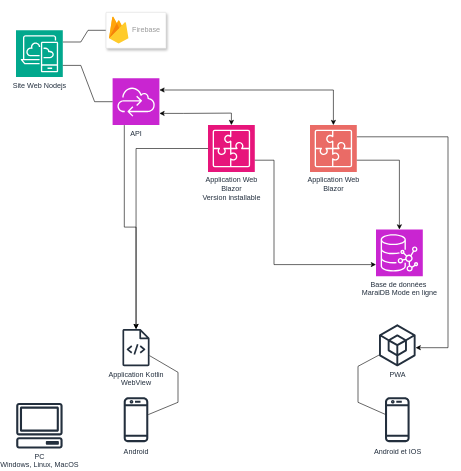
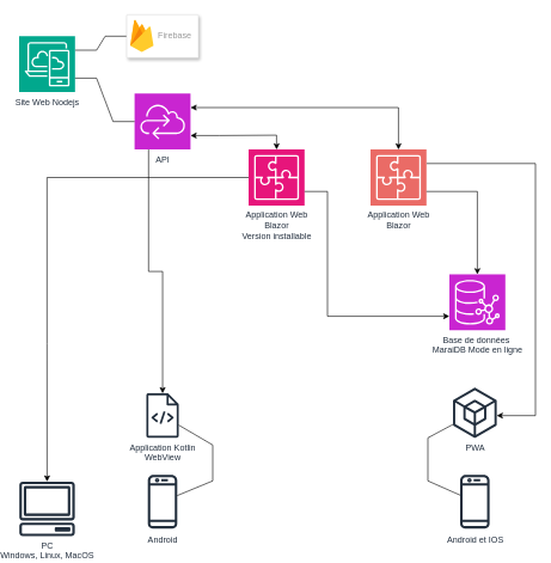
  <mxCell id="0" />
  <mxCell id="1" parent="0" />
  <mxCell id="2" style="rounded=0;orthogonalLoop=1;jettySize=auto;html=1;exitX=1;exitY=0.25;exitDx=0;exitDy=0;exitPerimeter=0;entryX=0;entryY=0.5;entryDx=0;entryDy=0;edgeStyle=entityRelationEdgeStyle;startArrow=none;startFill=0;endArrow=none;endFill=0;" edge="1" parent="1" source="3" target="6"><mxGeometry relative="1" as="geometry" /></mxCell>
  <mxCell id="3" value="Site Web Nodejs" style="sketch=0;points=[[0,0,0],[0.25,0,0],[0.5,0,0],[0.75,0,0],[1,0,0],[0,1,0],[0.25,1,0],[0.5,1,0],[0.75,1,0],[1,1,0],[0,0.25,0],[0,0.5,0],[0,0.75,0],[1,0.25,0],[1,0.5,0],[1,0.75,0]];outlineConnect=0;fontColor=#232F3E;fillColor=#01A88D;strokeColor=#ffffff;dashed=0;verticalLabelPosition=bottom;verticalAlign=top;align=center;html=1;fontSize=12;fontStyle=0;aspect=fixed;shape=mxgraph.aws4.resourceIcon;resIcon=mxgraph.aws4.desktop_and_app_streaming;" vertex="1" parent="1"><mxGeometry x="20" y="50" width="78" height="78" as="geometry" /></mxCell>
  <mxCell id="4" style="rounded=0;orthogonalLoop=1;jettySize=auto;html=1;exitX=0.25;exitY=1;exitDx=0;exitDy=0;exitPerimeter=0;edgeStyle=orthogonalEdgeStyle;" edge="1" parent="1" source="5" target="20"><mxGeometry relative="1" as="geometry" /></mxCell>
  <mxCell id="5" value="&lt;div&gt;API&lt;/div&gt;&lt;div&gt;&lt;br&gt;&lt;/div&gt;" style="sketch=0;points=[[0,0,0],[0.25,0,0],[0.5,0,0],[0.75,0,0],[1,0,0],[0,1,0],[0.25,1,0],[0.5,1,0],[0.75,1,0],[1,1,0],[0,0.25,0],[0,0.5,0],[0,0.75,0],[1,0.25,0],[1,0.5,0],[1,0.75,0]];outlineConnect=0;fontColor=#232F3E;fillColor=#C925D1;strokeColor=#ffffff;dashed=0;verticalLabelPosition=bottom;verticalAlign=top;align=center;html=1;fontSize=12;fontStyle=0;aspect=fixed;shape=mxgraph.aws4.resourceIcon;resIcon=mxgraph.aws4.cloud_control_api;" vertex="1" parent="1"><mxGeometry x="181" y="130" width="78" height="78" as="geometry" /></mxCell>
  <mxCell id="6" value="" style="strokeColor=#dddddd;shadow=1;strokeWidth=1;rounded=1;absoluteArcSize=1;arcSize=2;" vertex="1" parent="1"><mxGeometry x="170" y="20" width="100" height="60" as="geometry" /></mxCell>
  <mxCell id="7" value="Firebase" style="sketch=0;dashed=0;connectable=0;html=1;fillColor=#5184F3;strokeColor=none;shape=mxgraph.gcp2.firebase;part=1;labelPosition=right;verticalLabelPosition=middle;align=left;verticalAlign=middle;spacingLeft=5;fontColor=#999999;fontSize=12;" vertex="1" parent="6"><mxGeometry width="32.4" height="45" relative="1" as="geometry"><mxPoint x="5" y="7" as="offset" /></mxGeometry></mxCell>
  <mxCell id="8" style="edgeStyle=entityRelationEdgeStyle;rounded=0;orthogonalLoop=1;jettySize=auto;html=1;exitX=1;exitY=0.75;exitDx=0;exitDy=0;exitPerimeter=0;entryX=0;entryY=0.5;entryDx=0;entryDy=0;entryPerimeter=0;endArrow=none;endFill=0;" edge="1" parent="1" source="3" target="5"><mxGeometry relative="1" as="geometry" /></mxCell>
- <mxCell id="9" style="edgeStyle=orthogonalEdgeStyle;rounded=0;orthogonalLoop=1;jettySize=auto;html=1;exitX=0;exitY=0.5;exitDx=0;exitDy=0;exitPerimeter=0;" edge="1" parent="1" source="10" target="20"><mxGeometry relative="1" as="geometry" /></mxCell>
+ <mxCell id="9" style="edgeStyle=orthogonalEdgeStyle;rounded=0;orthogonalLoop=1;jettySize=auto;html=1;exitX=0;exitY=0.5;exitDx=0;exitDy=0;exitPerimeter=0;" edge="1" parent="1" source="10" target="22"><mxGeometry relative="1" as="geometry" /></mxCell>
  <mxCell id="10" value="&lt;div&gt;Application Web&lt;/div&gt;&lt;div&gt;Blazor&lt;br&gt;&lt;/div&gt;&lt;div&gt;Version installable&lt;br&gt; &lt;/div&gt;" style="sketch=0;points=[[0,0,0],[0.25,0,0],[0.5,0,0],[0.75,0,0],[1,0,0],[0,1,0],[0.25,1,0],[0.5,1,0],[0.75,1,0],[1,1,0],[0,0.25,0],[0,0.5,0],[0,0.75,0],[1,0.25,0],[1,0.5,0],[1,0.75,0]];outlineConnect=0;fontColor=#232F3E;fillColor=#E7157B;strokeColor=#ffffff;dashed=0;verticalLabelPosition=bottom;verticalAlign=top;align=center;html=1;fontSize=12;fontStyle=0;aspect=fixed;shape=mxgraph.aws4.resourceIcon;resIcon=mxgraph.aws4.application_integration;" vertex="1" parent="1"><mxGeometry x="340" y="208" width="78" height="78" as="geometry" /></mxCell>
  <mxCell id="11" style="edgeStyle=orthogonalEdgeStyle;rounded=0;orthogonalLoop=1;jettySize=auto;html=1;exitX=1;exitY=0.25;exitDx=0;exitDy=0;exitPerimeter=0;" edge="1" parent="1" source="12" target="19"><mxGeometry relative="1" as="geometry"><Array as="points"><mxPoint x="740" y="228" /><mxPoint x="740" y="579" /></Array></mxGeometry></mxCell>
  <mxCell id="12" value="&lt;div&gt;Application Web&lt;/div&gt;&lt;div&gt;Blazor&lt;br&gt;&lt;/div&gt;" style="sketch=0;points=[[0,0,0],[0.25,0,0],[0.5,0,0],[0.75,0,0],[1,0,0],[0,1,0],[0.25,1,0],[0.5,1,0],[0.75,1,0],[1,1,0],[0,0.25,0],[0,0.5,0],[0,0.75,0],[1,0.25,0],[1,0.5,0],[1,0.75,0]];outlineConnect=0;fontColor=#232F3E;fillColor=#EA6B66;strokeColor=#ffffff;dashed=0;verticalLabelPosition=bottom;verticalAlign=top;align=center;html=1;fontSize=12;fontStyle=0;aspect=fixed;shape=mxgraph.aws4.resourceIcon;resIcon=mxgraph.aws4.application_integration;" vertex="1" parent="1"><mxGeometry x="510" y="208" width="78" height="78" as="geometry" /></mxCell>
  <mxCell id="13" style="edgeStyle=orthogonalEdgeStyle;rounded=0;orthogonalLoop=1;jettySize=auto;html=1;exitX=1;exitY=0.75;exitDx=0;exitDy=0;exitPerimeter=0;entryX=0.5;entryY=0;entryDx=0;entryDy=0;entryPerimeter=0;endArrow=classic;endFill=1;startArrow=classic;startFill=1;" edge="1" parent="1" source="5" target="10"><mxGeometry relative="1" as="geometry" /></mxCell>
  <mxCell id="14" style="edgeStyle=orthogonalEdgeStyle;rounded=0;orthogonalLoop=1;jettySize=auto;html=1;exitX=1;exitY=0.25;exitDx=0;exitDy=0;exitPerimeter=0;entryX=0.5;entryY=0;entryDx=0;entryDy=0;entryPerimeter=0;startArrow=classic;startFill=1;" edge="1" parent="1" source="5" target="12"><mxGeometry relative="1" as="geometry" /></mxCell>
  <mxCell id="15" value="&lt;div&gt;Base de données&amp;nbsp;&lt;/div&gt;&lt;div&gt;MaraiDB Mode en ligne&lt;br&gt;&lt;/div&gt;&lt;div&gt;&lt;br&gt;&lt;/div&gt;" style="sketch=0;points=[[0,0,0],[0.25,0,0],[0.5,0,0],[0.75,0,0],[1,0,0],[0,1,0],[0.25,1,0],[0.5,1,0],[0.75,1,0],[1,1,0],[0,0.25,0],[0,0.5,0],[0,0.75,0],[1,0.25,0],[1,0.5,0],[1,0.75,0]];outlineConnect=0;fontColor=#232F3E;fillColor=#C925D1;strokeColor=#ffffff;dashed=0;verticalLabelPosition=bottom;verticalAlign=top;align=center;html=1;fontSize=12;fontStyle=0;aspect=fixed;shape=mxgraph.aws4.resourceIcon;resIcon=mxgraph.aws4.neptune;" vertex="1" parent="1"><mxGeometry x="620" y="382" width="78" height="78" as="geometry" /></mxCell>
  <mxCell id="16" style="edgeStyle=orthogonalEdgeStyle;rounded=0;orthogonalLoop=1;jettySize=auto;html=1;exitX=1;exitY=0.75;exitDx=0;exitDy=0;exitPerimeter=0;entryX=0;entryY=0.75;entryDx=0;entryDy=0;entryPerimeter=0;" edge="1" parent="1" source="10" target="15"><mxGeometry relative="1" as="geometry"><Array as="points"><mxPoint x="450" y="267" /><mxPoint x="450" y="441" /></Array></mxGeometry></mxCell>
  <mxCell id="17" style="edgeStyle=orthogonalEdgeStyle;rounded=0;orthogonalLoop=1;jettySize=auto;html=1;exitX=1;exitY=0.75;exitDx=0;exitDy=0;exitPerimeter=0;entryX=0.5;entryY=0;entryDx=0;entryDy=0;entryPerimeter=0;" edge="1" parent="1" source="12" target="15"><mxGeometry relative="1" as="geometry" /></mxCell>
  <mxCell id="18" value="Android et IOS" style="sketch=0;outlineConnect=0;fontColor=#232F3E;gradientColor=none;fillColor=#232F3D;strokeColor=none;dashed=0;verticalLabelPosition=bottom;verticalAlign=top;align=center;html=1;fontSize=12;fontStyle=0;aspect=fixed;pointerEvents=1;shape=mxgraph.aws4.mobile_client;" vertex="1" parent="1"><mxGeometry x="635.01" y="660" width="41" height="78" as="geometry" /></mxCell>
  <mxCell id="19" value="PWA" style="sketch=0;outlineConnect=0;fontColor=#232F3E;gradientColor=none;fillColor=#232F3D;strokeColor=none;dashed=0;verticalLabelPosition=bottom;verticalAlign=top;align=center;html=1;fontSize=12;fontStyle=0;aspect=fixed;pointerEvents=1;shape=mxgraph.aws4.external_sdk;" vertex="1" parent="1"><mxGeometry x="625" y="540" width="61.03" height="70" as="geometry" /></mxCell>
  <mxCell id="20" value="&lt;div&gt;Application Kotlin&lt;/div&gt;&lt;div&gt;WebView&lt;/div&gt;&lt;div&gt;&lt;br&gt;&lt;/div&gt;" style="sketch=0;outlineConnect=0;fontColor=#232F3E;gradientColor=none;fillColor=#232F3D;strokeColor=none;dashed=0;verticalLabelPosition=bottom;verticalAlign=top;align=center;html=1;fontSize=12;fontStyle=0;aspect=fixed;pointerEvents=1;shape=mxgraph.aws4.source_code;" vertex="1" parent="1"><mxGeometry x="197.35" y="548" width="45.31" height="62" as="geometry" /></mxCell>
  <mxCell id="21" value="Android" style="sketch=0;outlineConnect=0;fontColor=#232F3E;gradientColor=none;fillColor=#232F3D;strokeColor=none;dashed=0;verticalLabelPosition=bottom;verticalAlign=top;align=center;html=1;fontSize=12;fontStyle=0;aspect=fixed;pointerEvents=1;shape=mxgraph.aws4.mobile_client;" vertex="1" parent="1"><mxGeometry x="199.5" y="660" width="41" height="78" as="geometry" /></mxCell>
  <mxCell id="22" value="&lt;div&gt;PC&lt;/div&gt;&lt;div&gt;Windows, Linux, MacOS&lt;br&gt;&lt;/div&gt;" style="sketch=0;outlineConnect=0;fontColor=#232F3E;gradientColor=none;fillColor=#232F3D;strokeColor=none;dashed=0;verticalLabelPosition=bottom;verticalAlign=top;align=center;html=1;fontSize=12;fontStyle=0;aspect=fixed;pointerEvents=1;shape=mxgraph.aws4.client;" vertex="1" parent="1"><mxGeometry x="20" y="671" width="78" height="76" as="geometry" /></mxCell>
  <mxCell id="23" value="" style="endArrow=none;html=1;rounded=0;" edge="1" parent="1" source="18" target="19"><mxGeometry width="50" height="50" relative="1" as="geometry"><mxPoint x="280" y="910" as="sourcePoint" /><mxPoint x="330" y="860" as="targetPoint" /><Array as="points"><mxPoint x="590" y="670" /><mxPoint x="590" y="610" /></Array></mxGeometry></mxCell>
  <mxCell id="24" value="" style="endArrow=none;html=1;rounded=0;" edge="1" parent="1" source="21" target="20"><mxGeometry width="50" height="50" relative="1" as="geometry"><mxPoint x="220" y="850" as="sourcePoint" /><mxPoint x="270" y="800" as="targetPoint" /><Array as="points"><mxPoint x="290" y="670" /><mxPoint x="290" y="620" /></Array></mxGeometry></mxCell>
